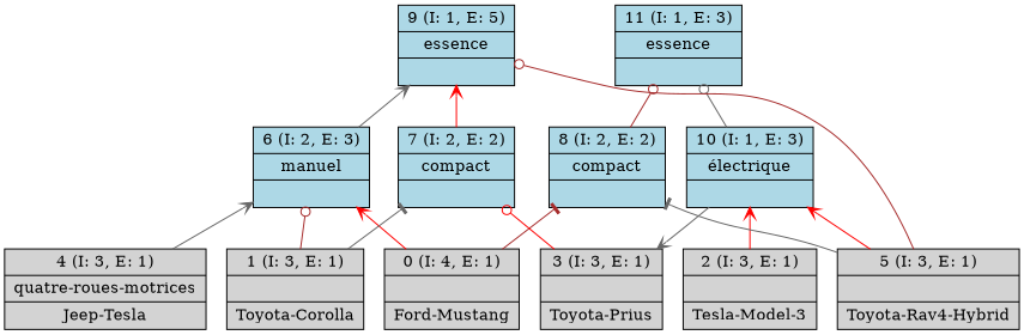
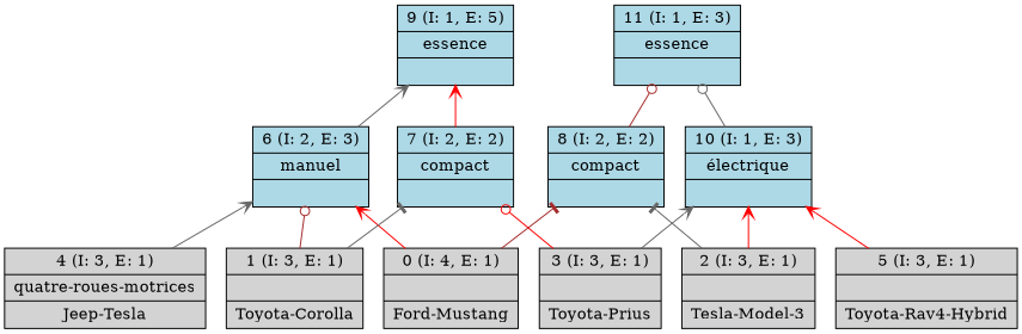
  digraph {
    rankdir=BT
    node [shape=record style=filled]
    edge [arrowhead=vee color=gray40]
    n1 [label="{0 (I: 4, E: 1)||Ford-Mustang\n}"]
    n2 [fillcolor=lightblue label="{6 (I: 2, E: 3)|manuel\n|}"]
    n3 [fillcolor=lightblue label="{8 (I: 2, E: 2)|compact\n|}"]
    n4 [fillcolor=lightblue label="{9 (I: 1, E: 5)|essence\n|}"]
    n5 [fillcolor=lightblue label="{11 (I: 1, E: 3)|essence\n|}"]
    n6 [label="{1 (I: 3, E: 1)||Toyota-Corolla\n}"]
    n7 [fillcolor=lightblue label="{7 (I: 2, E: 2)|compact\n|}"]
    n8 [label="{2 (I: 3, E: 1)||Tesla-Model-3\n}"]
    n9 [fillcolor=lightblue label="{10 (I: 1, E: 3)|électrique\n|}"]
    n10 [label="{3 (I: 3, E: 1)||Toyota-Prius\n}"]
    n11 [label="{4 (I: 3, E: 1)|quatre-roues-motrices\n|Jeep-Tesla\n}"]
    n12 [label="{5 (I: 3, E: 1)||Toyota-Rav4-Hybrid\n}"]
    n1 -> n2 [color=red]
    n1 -> n3 [arrowhead=tee color=brown]
    n2 -> n4
    n3 -> n5 [arrowhead=odot color=brown]
    n6 -> n2 [arrowhead=odot color=brown]
    n6 -> n7 [arrowhead=tee]
    n7 -> n4 [color=red]
-   n12 -> n3 [arrowhead=tee]
+   n8 -> n3 [arrowhead=tee]
    n8 -> n9 [color=red]
    n9 -> n5 [arrowhead=odot]
    n10 -> n7 [arrowhead=odot color=red]
-   n9 -> n10
+   n10 -> n9
    n11 -> n2
-   n12 -> n4 [arrowhead=odot color=brown]
    n12 -> n9 [color=red]
  }
